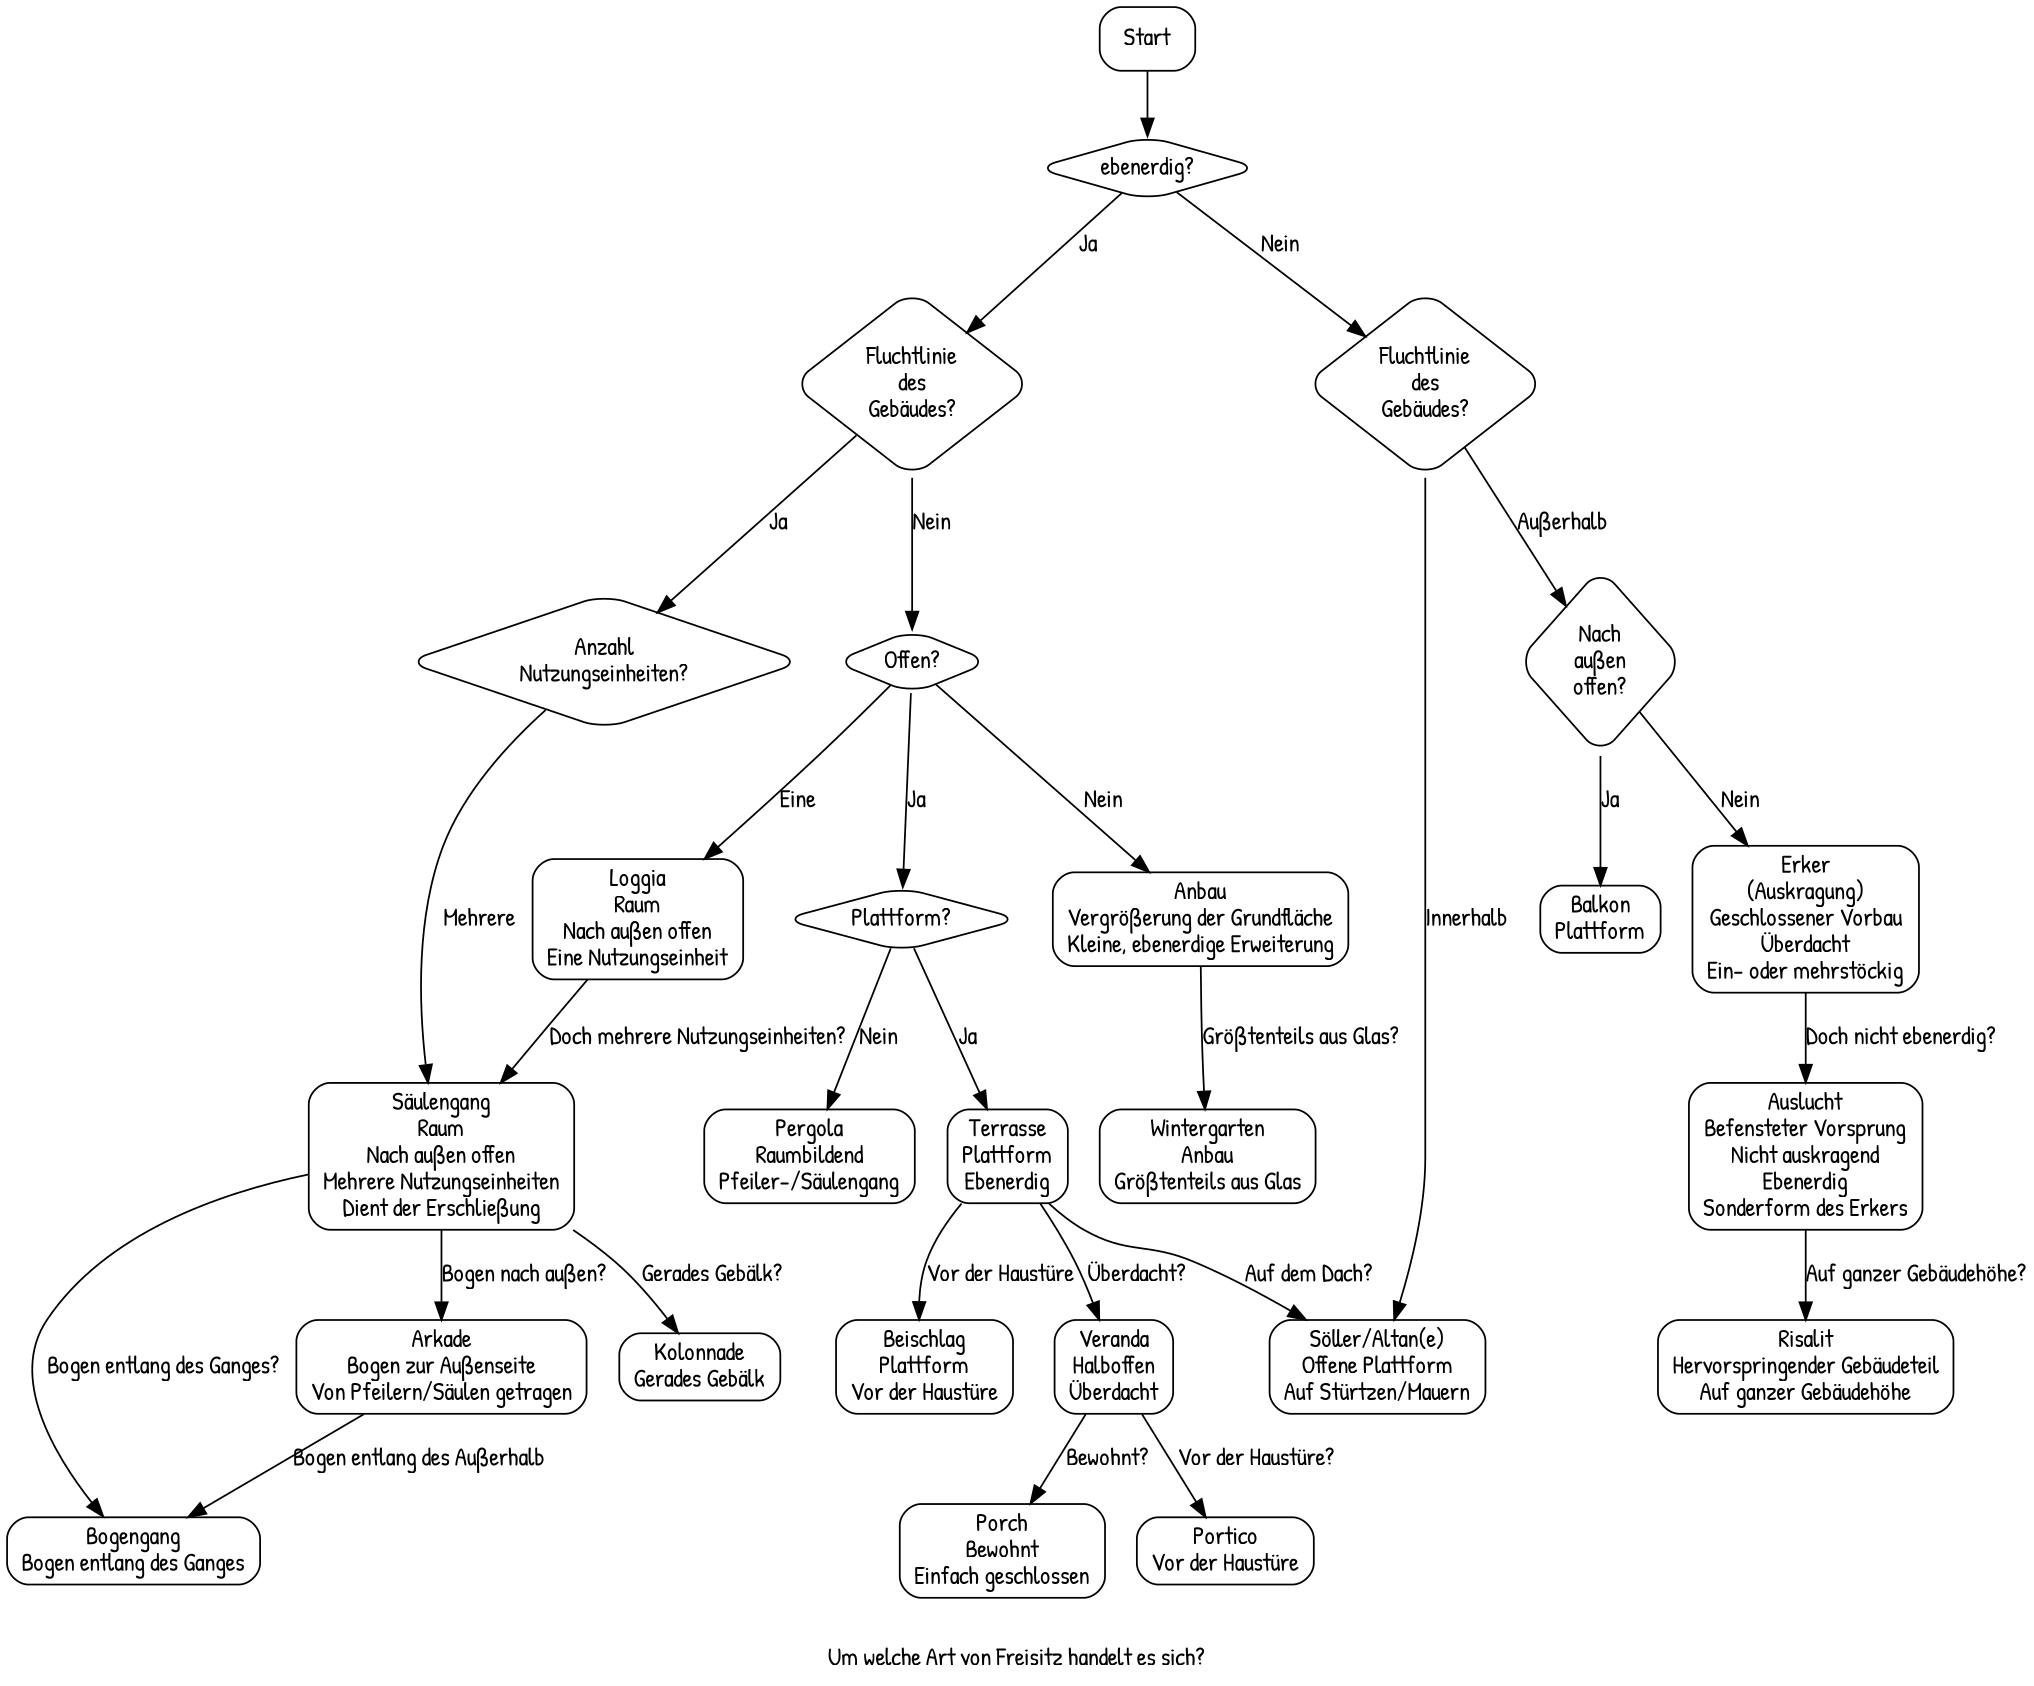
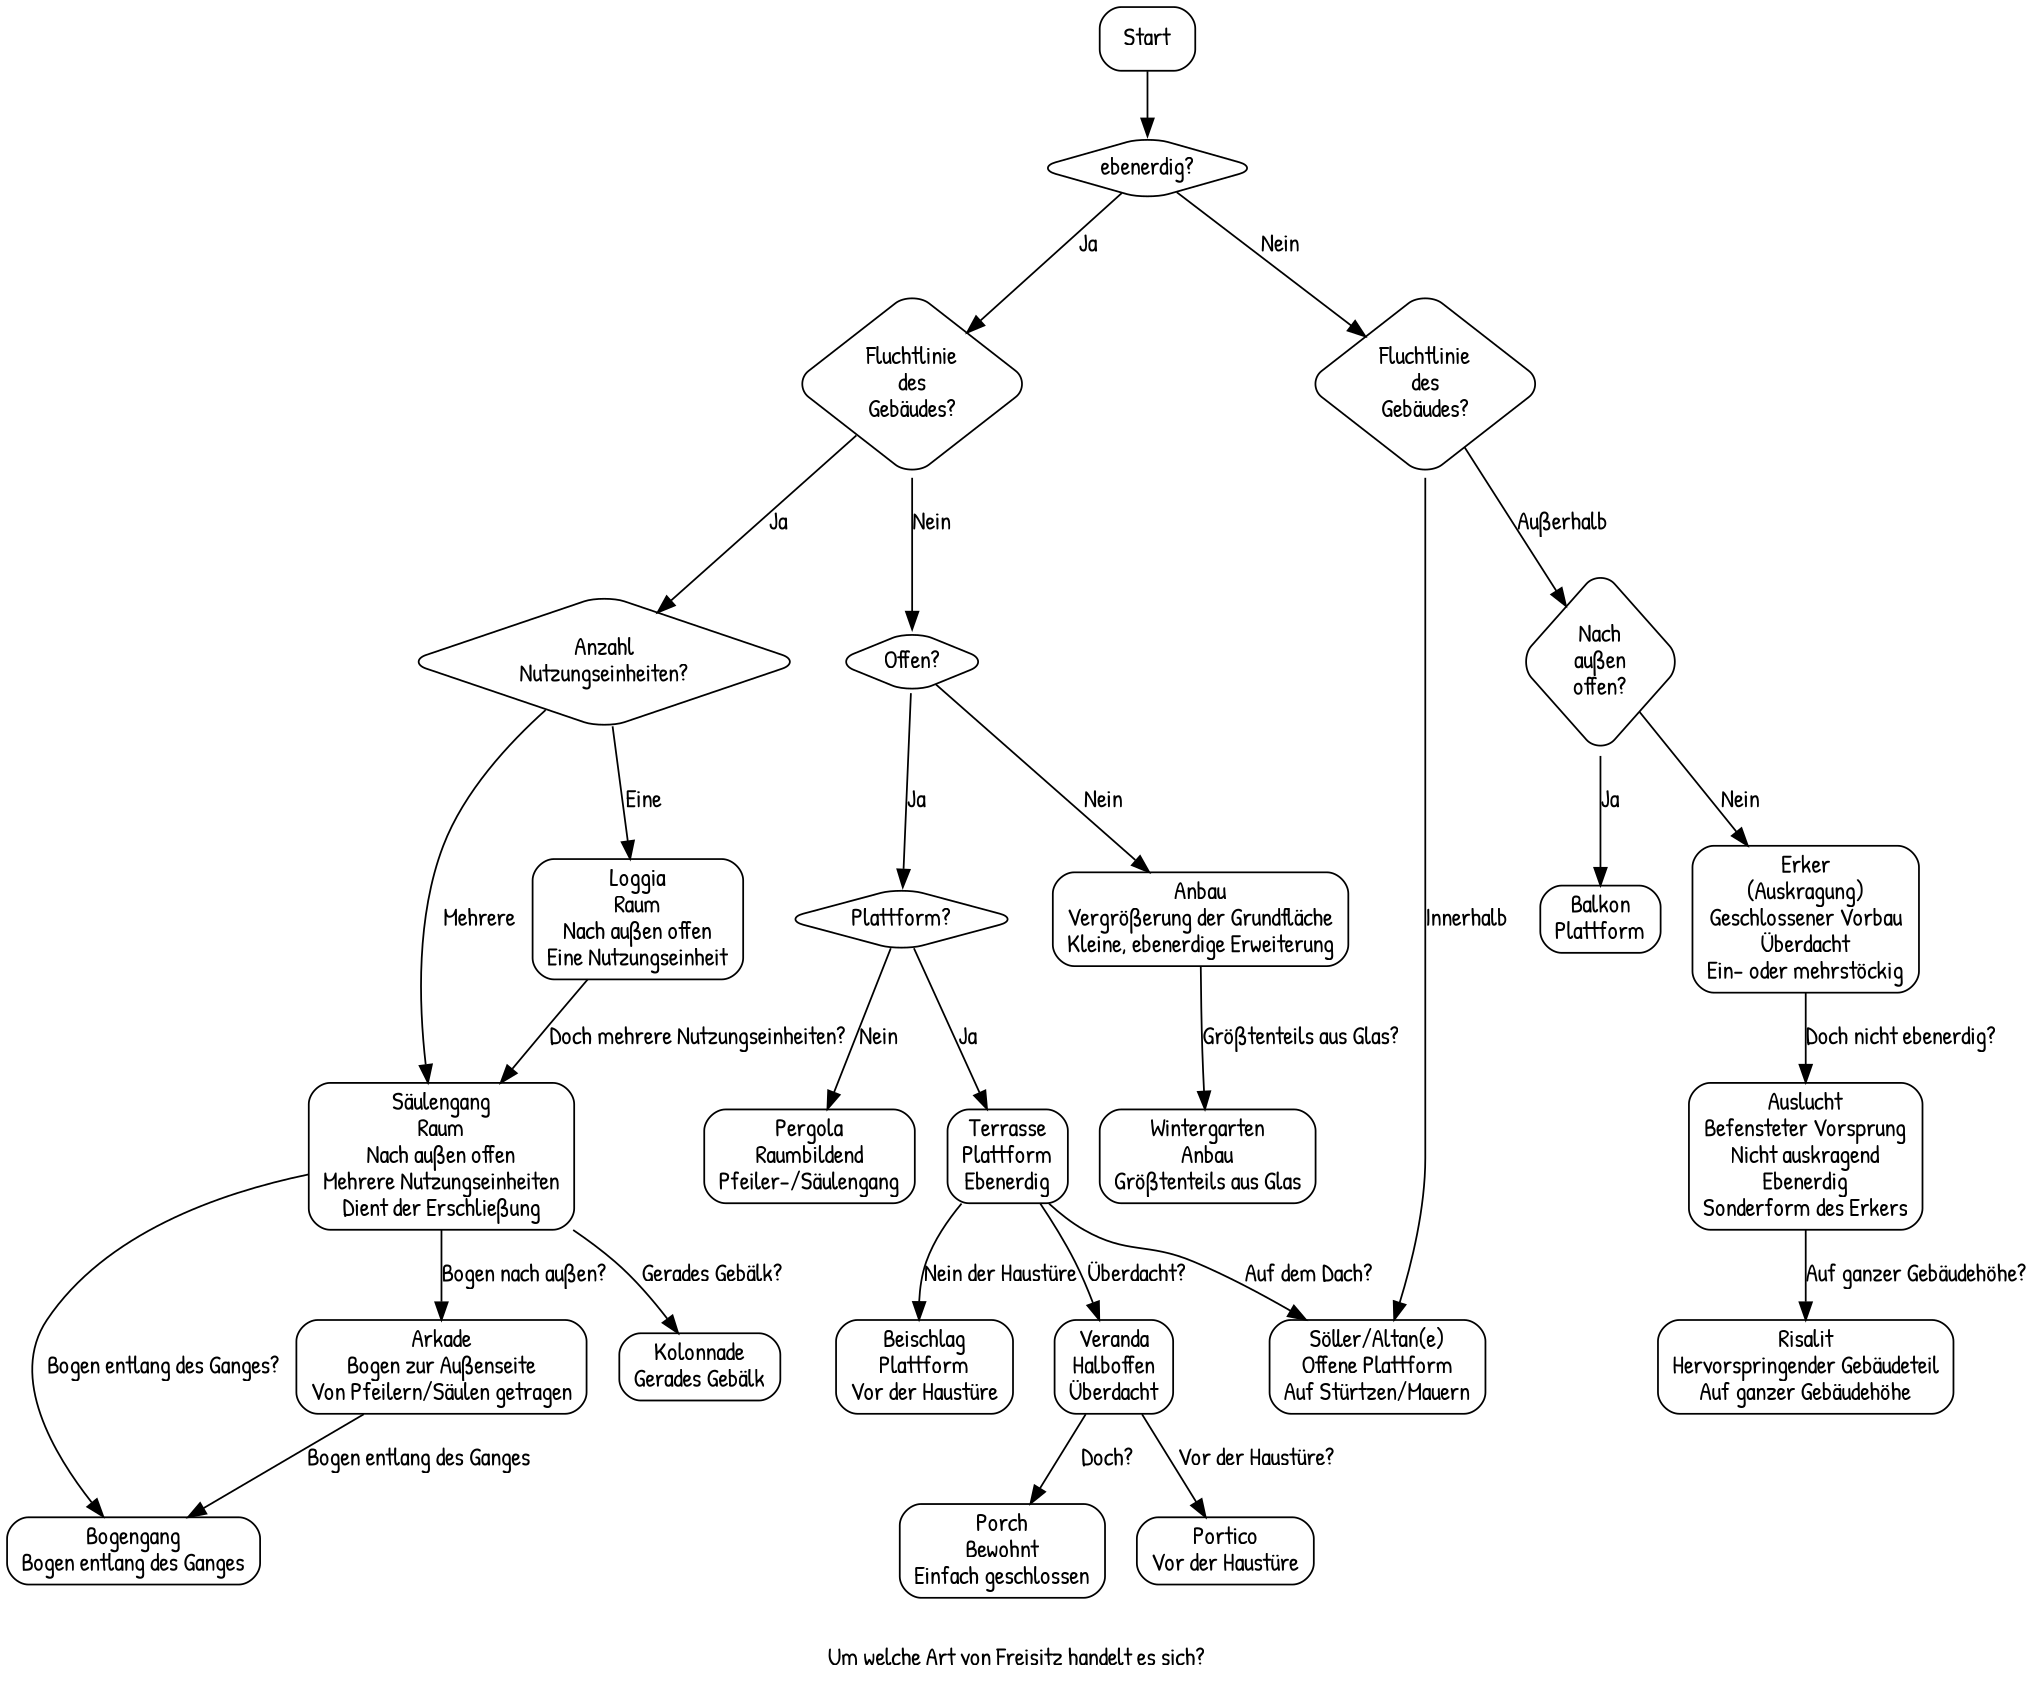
  digraph {
    fontname="Patrick Hand"
    label="Um welche Art von Freisitz handelt es sich?"
    node [fontname="Patrick Hand" shape=box style=rounded]
    edge [fontname="Patrick Hand"]
    n1 [label="ebenerdig?" shape=diamond]
    Start
    n3 [label="Fluchtlinie\ndes\nGebäudes?" shape=diamond]
    n4 [label="Fluchtlinie\ndes\nGebäudes?" shape=diamond]
    n5 [label="Anzahl\nNutzungseinheiten?" shape=diamond]
    n6 [label="Offen?" shape=diamond]
    n7 [label="Nach\naußen\noffen?" shape=diamond]
    n8 [label="Söller/Altan(e)\nOffene Plattform\nAuf Stürtzen/Mauern"]
    n9 [label="Loggia\nRaum\nNach außen offen\nEine Nutzungseinheit"]
    n10 [label="Säulengang\nRaum\nNach außen offen\nMehrere Nutzungseinheiten\nDient der Erschließung"]
    n11 [label="Plattform?" shape=diamond]
    n12 [label="Anbau\nVergrößerung der Grundfläche\nKleine, ebenerdige Erweiterung"]
    n13 [label="Kolonnade\nGerades Gebälk"]
    n14 [label="Arkade\nBogen zur Außenseite\nVon Pfeilern/Säulen getragen"]
    n15 [label="Bogengang\nBogen entlang des Ganges"]
    n16 [label="Terrasse\nPlattform\nEbenerdig"]
    n17 [label="Pergola\nRaumbildend\nPfeiler-/Säulengang"]
    n18 [label="Wintergarten\nAnbau\nGrößtenteils aus Glas"]
    n19 [label="Veranda\nHalboffen\nÜberdacht"]
    n20 [label="Beischlag\nPlattform\nVor der Haustüre"]
    n21 [label="Balkon\nPlattform"]
    n22 [label="Erker\n(Auskragung)\nGeschlossener Vorbau\nÜberdacht\nEin- oder mehrstöckig"]
    n23 [label="Auslucht\nBefensteter Vorsprung\nNicht auskragend\nEbenerdig\nSonderform des Erkers"]
    n24 [label="Risalit\nHervorspringender Gebäudeteil\nAuf ganzer Gebäudehöhe"]
    n25 [label="Porch\nBewohnt\nEinfach geschlossen"]
    n26 [label="Portico\nVor der Haustüre"]
    n1 -> n3 [label=Ja]
    n1 -> n4 [label=Nein]
    Start -> n1
    n3 -> n5 [label=Ja]
    n3 -> n6 [label=Nein]
    n4 -> n7 [label="Außerhalb"]
    n4 -> n8 [label=Innerhalb]
-   n6 -> n9 [label=Eine]
+   n5 -> n9 [label=Eine]
    n5 -> n10 [label=Mehrere]
    n6 -> n11 [label=Ja]
    n6 -> n12 [label=Nein]
    n7 -> n21 [label=Ja]
    n7 -> n22 [label=Nein]
    n9 -> n10 [label="Doch mehrere Nutzungseinheiten?"]
    n10 -> n13 [label="Gerades Gebälk?"]
    n10 -> n14 [label="Bogen nach außen?"]
    n10 -> n15 [label="Bogen entlang des Ganges?"]
    n11 -> n16 [label=Ja]
    n11 -> n17 [label=Nein]
    n12 -> n18 [label="Größtenteils aus Glas?"]
-   n14 -> n15 [label="Bogen entlang des Außerhalb"]
+   n14 -> n15 [label="Bogen entlang des Ganges"]
    n16 -> n8 [label="Auf dem Dach?"]
    n16 -> n19 [label="Überdacht?"]
-   n16 -> n20 [label="Vor der Haustüre"]
-   n19 -> n25 [label="Bewohnt?"]
+   n16 -> n20 [label="Nein der Haustüre"]
+   n19 -> n25 [label="Doch?"]
    n19 -> n26 [label="Vor der Haustüre?"]
    n22 -> n23 [label="Doch nicht ebenerdig?"]
    n23 -> n24 [label="Auf ganzer Gebäudehöhe?"]
  }
